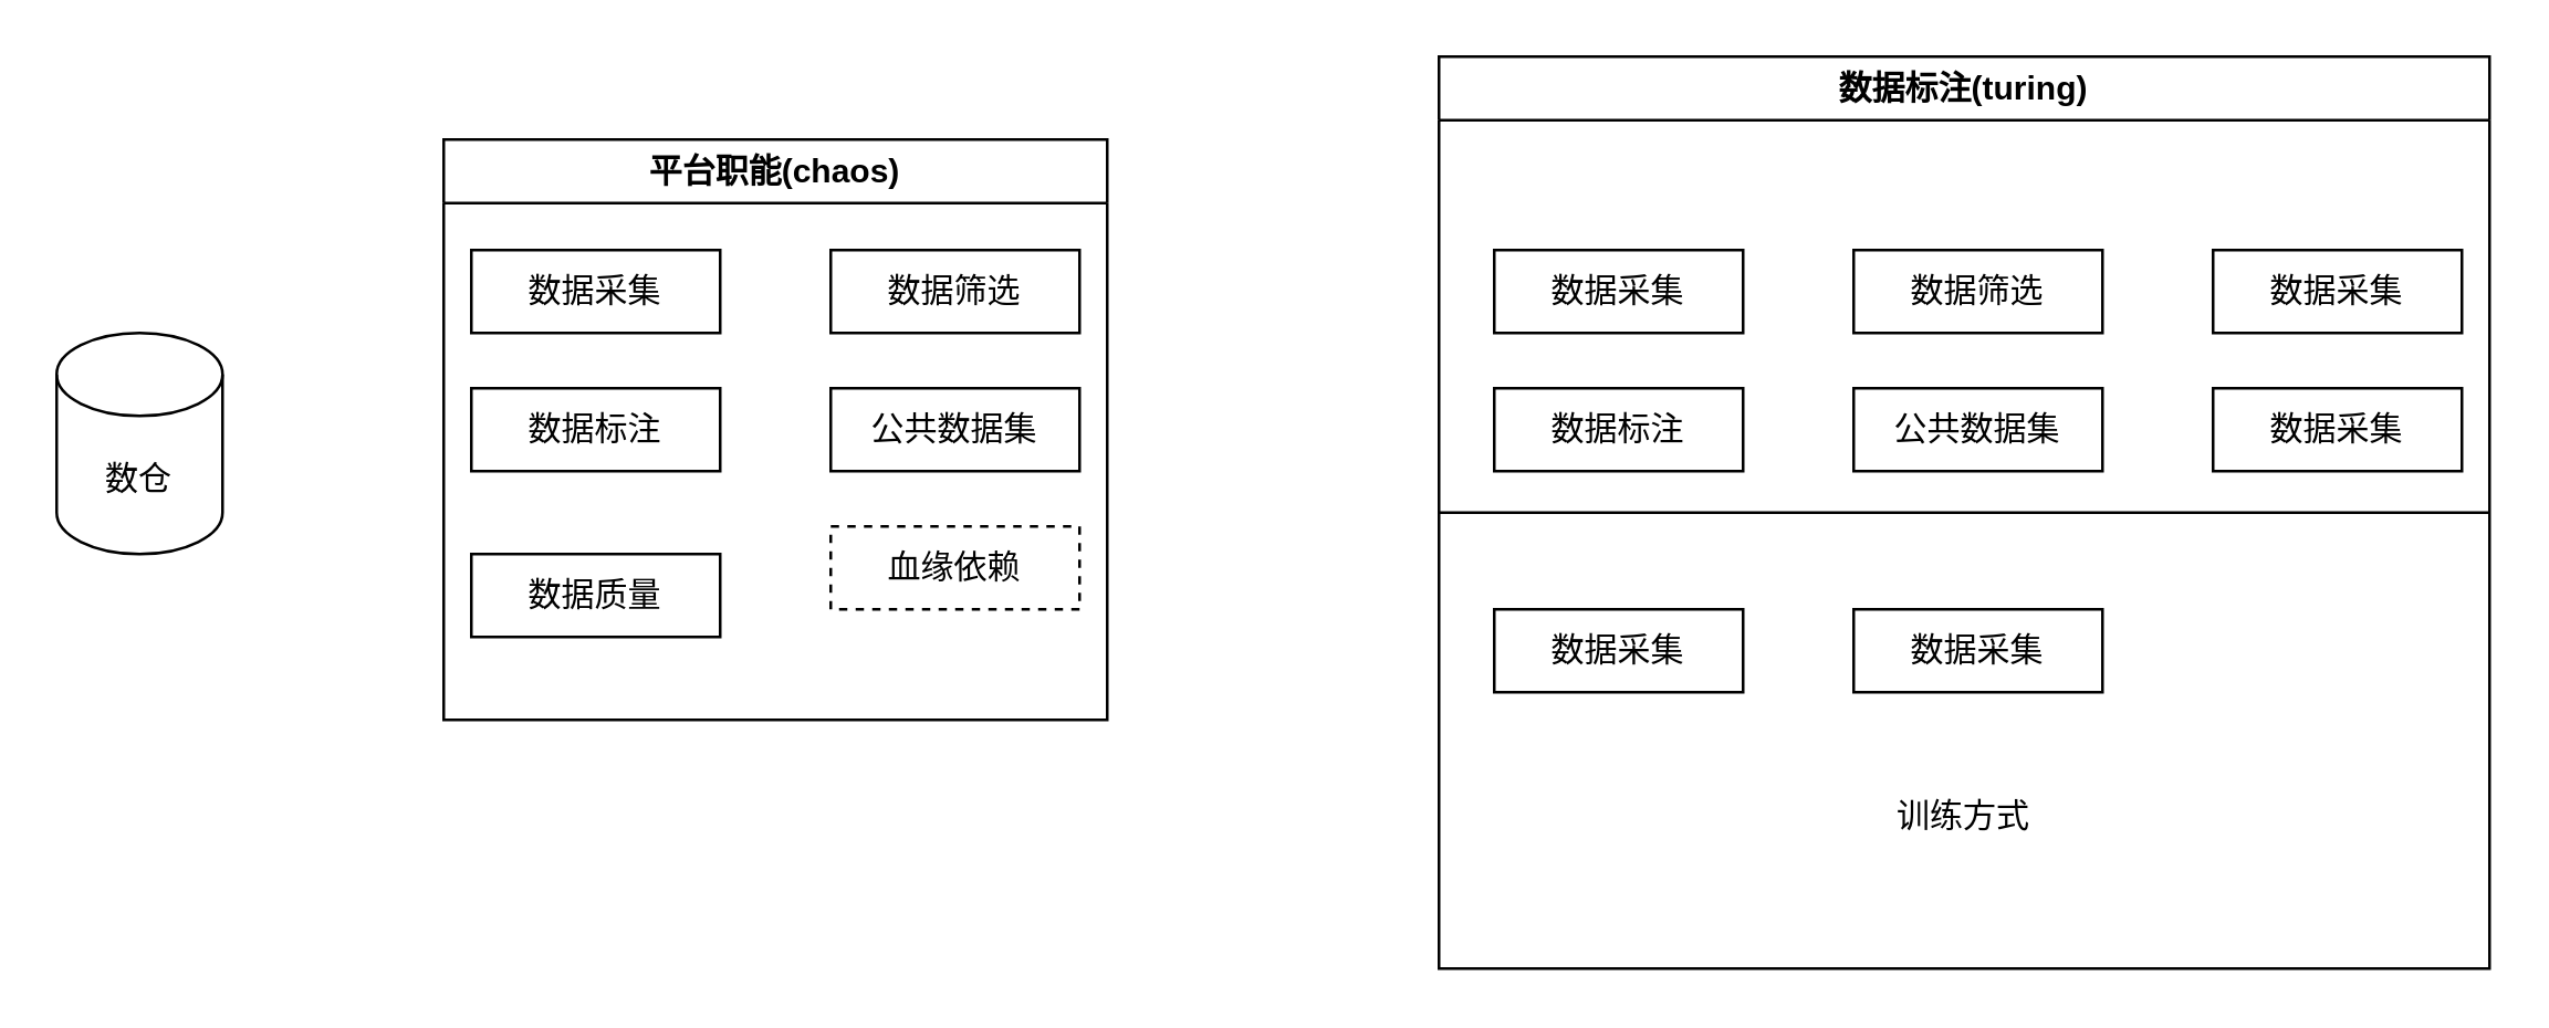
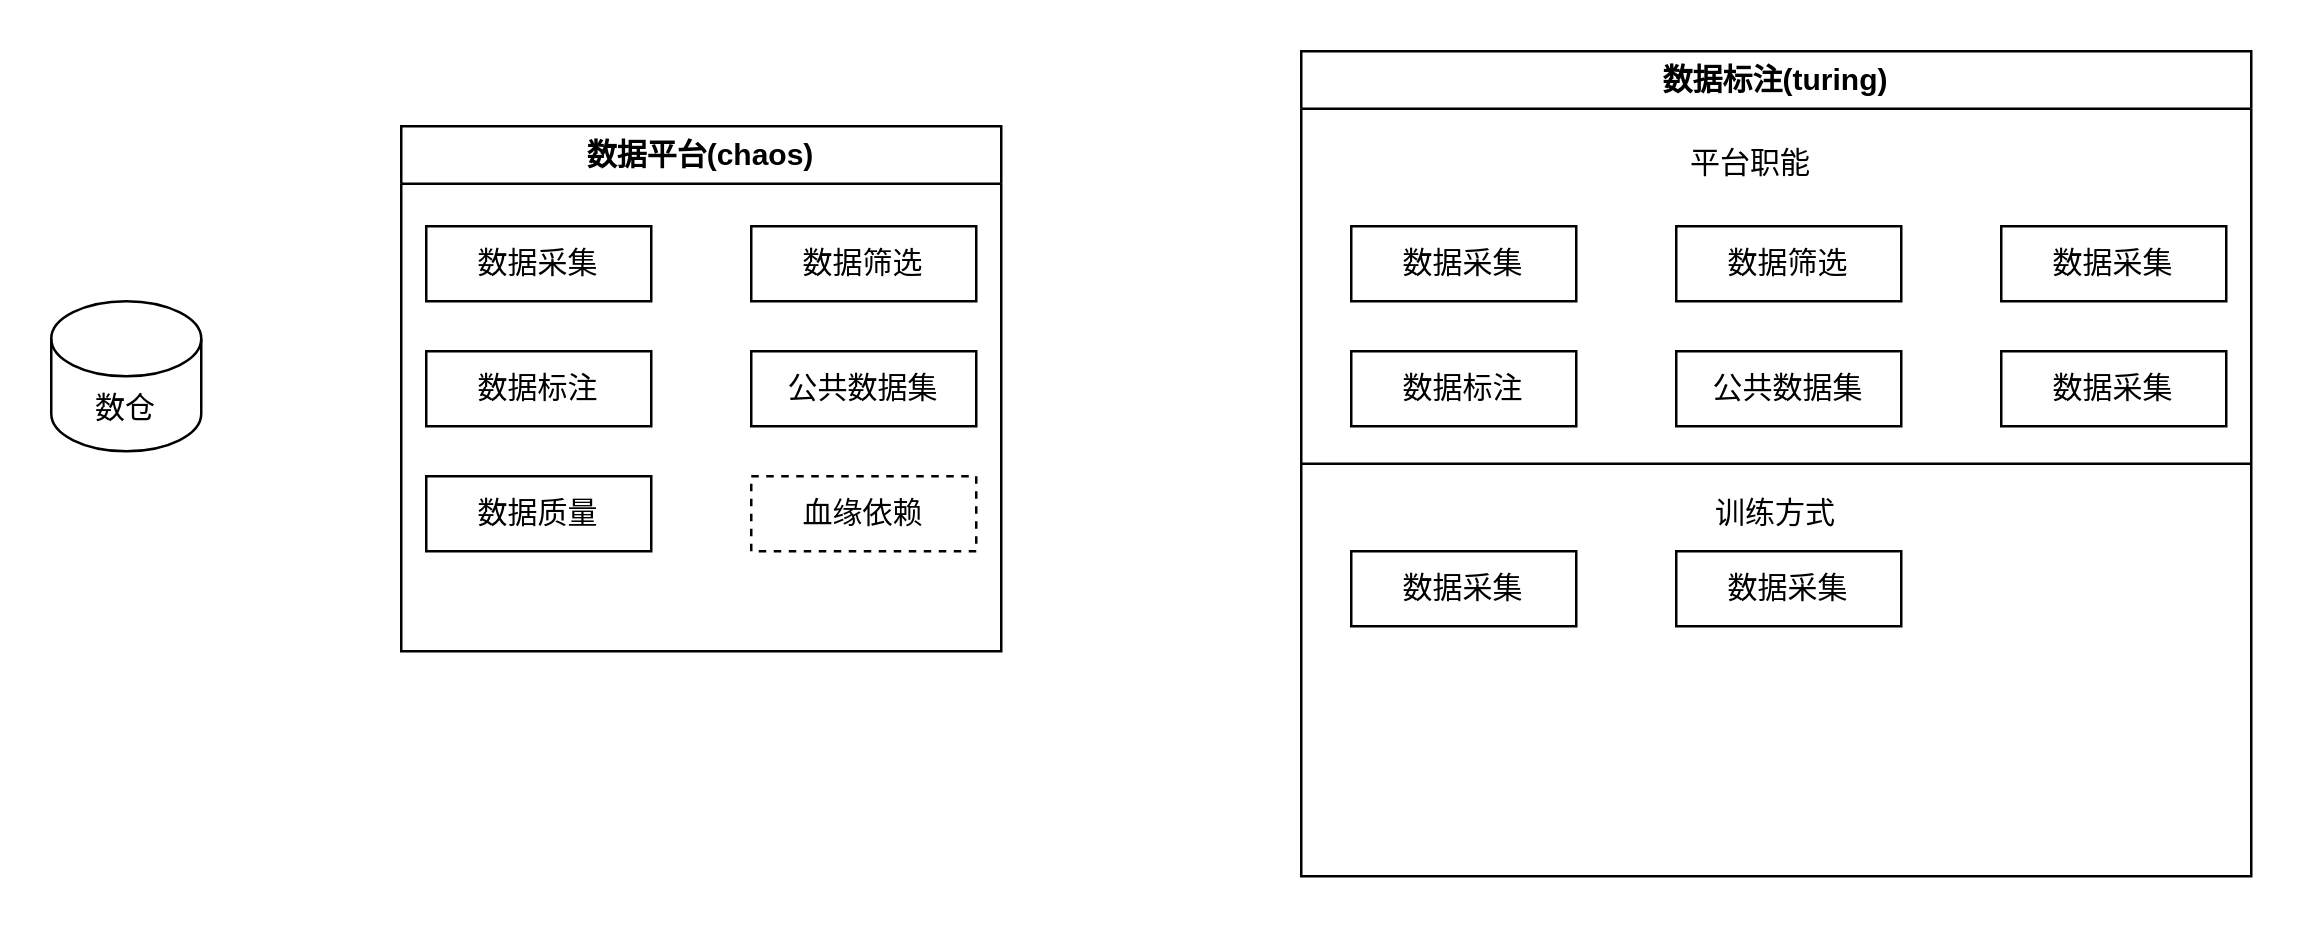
  <mxCell id="0" />
  <mxCell id="1" parent="0" />
- <mxCell id="2" value="数仓" style="shape=cylinder3;whiteSpace=wrap;html=1;boundedLbl=1;backgroundOutline=1;size=15;" vertex="1" parent="1"><mxGeometry x="20" y="120" width="60" height="80" as="geometry" /></mxCell>
- <mxCell id="3" value="平台职能(chaos)" style="swimlane;whiteSpace=wrap;html=1;" vertex="1" parent="1"><mxGeometry x="160" y="50" width="240" height="210" as="geometry" /></mxCell>
+ <mxCell id="2" value="数仓" style="shape=cylinder3;whiteSpace=wrap;html=1;boundedLbl=1;backgroundOutline=1;size=15;" vertex="1" parent="1"><mxGeometry x="20" y="120" width="60" height="60" as="geometry" /></mxCell>
+ <mxCell id="3" value="数据平台(chaos)" style="swimlane;whiteSpace=wrap;html=1;" vertex="1" parent="1"><mxGeometry x="160" y="50" width="240" height="210" as="geometry" /></mxCell>
  <mxCell id="4" value="" style="rounded=0;whiteSpace=wrap;html=1;" vertex="1" parent="3"><mxGeometry x="10" y="30" width="130" as="geometry" /></mxCell>
  <mxCell id="5" value="数据采集" style="rounded=0;whiteSpace=wrap;html=1;" vertex="1" parent="3"><mxGeometry x="10" y="40" width="90" height="30" as="geometry" /></mxCell>
  <mxCell id="6" value="数据筛选" style="rounded=0;whiteSpace=wrap;html=1;" vertex="1" parent="3"><mxGeometry x="140" y="40" width="90" height="30" as="geometry" /></mxCell>
  <mxCell id="7" value="数据标注" style="rounded=0;whiteSpace=wrap;html=1;" vertex="1" parent="3"><mxGeometry x="10" y="90" width="90" height="30" as="geometry" /></mxCell>
  <mxCell id="8" value="公共数据集" style="rounded=0;whiteSpace=wrap;html=1;" vertex="1" parent="3"><mxGeometry x="140" y="90" width="90" height="30" as="geometry" /></mxCell>
- <mxCell id="9" value="数据质量" style="rounded=0;whiteSpace=wrap;html=1;" vertex="1" parent="3"><mxGeometry x="10" y="150" width="90" height="30" as="geometry" /></mxCell>
+ <mxCell id="9" value="数据质量" style="rounded=0;whiteSpace=wrap;html=1;" vertex="1" parent="3"><mxGeometry x="10" y="140" width="90" height="30" as="geometry" /></mxCell>
  <mxCell id="10" value="血缘依赖" style="rounded=0;whiteSpace=wrap;html=1;dashed=1;" vertex="1" parent="3"><mxGeometry x="140" y="140" width="90" height="30" as="geometry" /></mxCell>
  <mxCell id="11" value="数据标注(turing)" style="swimlane;whiteSpace=wrap;html=1;" vertex="1" parent="1"><mxGeometry x="520" y="20" width="380" height="330" as="geometry" /></mxCell>
  <mxCell id="12" value="" style="rounded=0;whiteSpace=wrap;html=1;" vertex="1" parent="11"><mxGeometry x="10" y="30" width="130" as="geometry" /></mxCell>
  <mxCell id="13" value="数据筛选" style="rounded=0;whiteSpace=wrap;html=1;" vertex="1" parent="11"><mxGeometry x="150" y="70" width="90" height="30" as="geometry" /></mxCell>
  <mxCell id="14" value="数据标注" style="rounded=0;whiteSpace=wrap;html=1;" vertex="1" parent="11"><mxGeometry x="20" y="120" width="90" height="30" as="geometry" /></mxCell>
  <mxCell id="15" value="公共数据集" style="rounded=0;whiteSpace=wrap;html=1;" vertex="1" parent="11"><mxGeometry x="150" y="120" width="90" height="30" as="geometry" /></mxCell>
  <mxCell id="16" value="数据采集" style="rounded=0;whiteSpace=wrap;html=1;" vertex="1" parent="11"><mxGeometry x="280" y="70" width="90" height="30" as="geometry" /></mxCell>
  <mxCell id="17" value="数据采集" style="rounded=0;whiteSpace=wrap;html=1;" vertex="1" parent="11"><mxGeometry x="280" y="120" width="90" height="30" as="geometry" /></mxCell>
  <mxCell id="18" value="数据采集" style="rounded=0;whiteSpace=wrap;html=1;" vertex="1" parent="11"><mxGeometry x="20" y="70" width="90" height="30" as="geometry" /></mxCell>
- <mxCell id="20" value="训练方式" style="text;html=1;strokeColor=none;fillColor=none;align=center;verticalAlign=middle;whiteSpace=wrap;rounded=0;" vertex="1" parent="11"><mxGeometry x="160" y="260" width="60" height="30" as="geometry" /></mxCell>
+ <mxCell id="19" value="平台职能" style="text;html=1;strokeColor=none;fillColor=none;align=center;verticalAlign=middle;whiteSpace=wrap;rounded=0;" vertex="1" parent="11"><mxGeometry x="150" y="30" width="60" height="30" as="geometry" /></mxCell>
+ <mxCell id="20" value="训练方式" style="text;html=1;strokeColor=none;fillColor=none;align=center;verticalAlign=middle;whiteSpace=wrap;rounded=0;" vertex="1" parent="11"><mxGeometry x="160" y="170" width="60" height="30" as="geometry" /></mxCell>
  <mxCell id="21" value="数据采集" style="rounded=0;whiteSpace=wrap;html=1;" vertex="1" parent="11"><mxGeometry x="20" y="200" width="90" height="30" as="geometry" /></mxCell>
  <mxCell id="22" value="数据采集" style="rounded=0;whiteSpace=wrap;html=1;" vertex="1" parent="11"><mxGeometry x="150" y="200" width="90" height="30" as="geometry" /></mxCell>
  <mxCell id="23" value="" style="endArrow=none;html=1;rounded=0;exitX=0;exitY=0.5;exitDx=0;exitDy=0;entryX=1;entryY=0.5;entryDx=0;entryDy=0;strokeWidth=1;" edge="1" parent="1" source="11" target="11"><mxGeometry width="50" height="50" relative="1" as="geometry"><mxPoint x="640" y="230" as="sourcePoint" /><mxPoint x="690" y="180" as="targetPoint" /></mxGeometry></mxCell>
